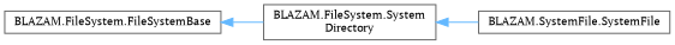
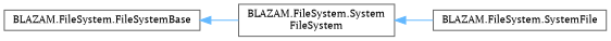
  digraph {
    fontname="PT Serif"
    rankdir=LR
    node [color=grey40 fillcolor=white fontname="PT Serif" fontsize=10 shape=box style=filled]
    edge [color=steelblue1 dir=back fontname="PT Serif" fontsize=10 labelfontname=Helvetica labelfontsize=10 style=solid]
    n1 [height=0.2 label="BLAZAM.FileSystem.FileSystemBase" width=0.4]
-   n2 [height=0.2 label="BLAZAM.FileSystem.System\lDirectory" width=0.4]
-   n3 [height=0.2 label="BLAZAM.SystemFile.SystemFile" width=0.4]
+   n2 [height=0.2 label="BLAZAM.FileSystem.System\lFileSystem" width=0.4]
+   n3 [height=0.2 label="BLAZAM.FileSystem.SystemFile" width=0.4]
    n1 -> n2
    n2 -> n3
  }
